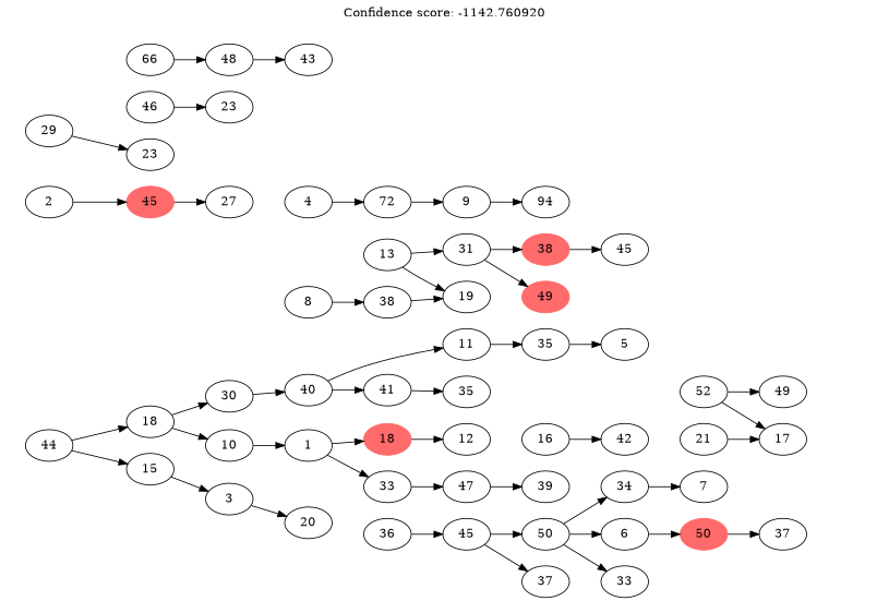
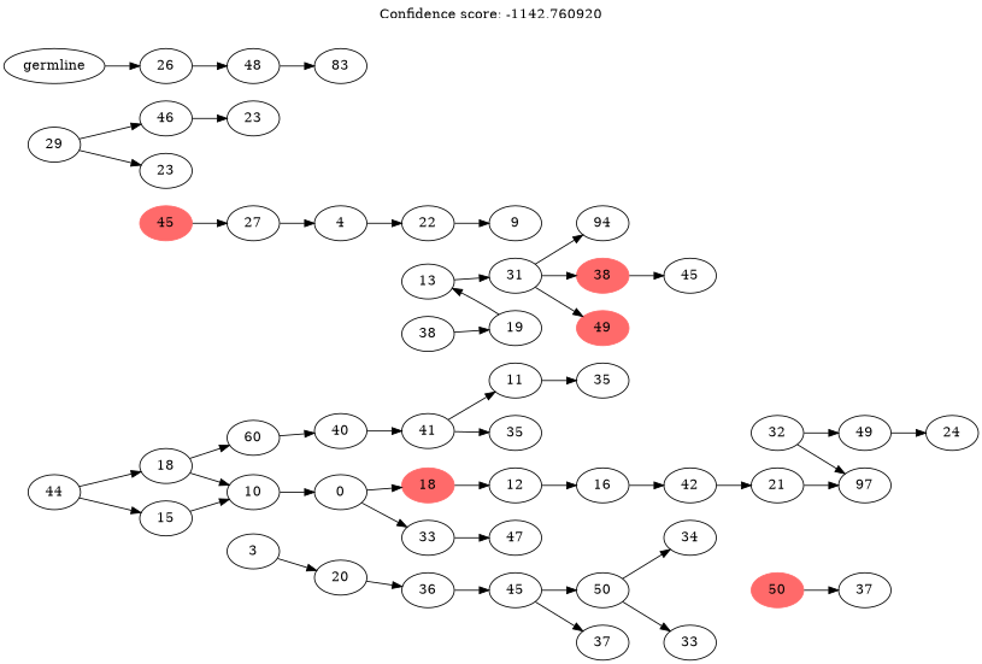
  digraph {
    label="Confidence score: -1142.760920"
    labelloc=t
    rankdir=LR
    n1 [label=35]
-   n2 [label=5]
    n3 [label=11]
    n4 [label=41]
    n5 [label=35]
    n6 [label=40]
-   n7 [label=30]
+   n7 [label=60]
    n8 [color=indianred1 label=38 style=filled]
    n9 [label=45]
    n10 [label=31]
    n11 [color=indianred1 label=49 style=filled]
    n12 [label=13]
    n13 [label=19]
    n14 [label=38]
-   n15 [label=8]
+   n16 [label=24]
    n17 [label=49]
-   n18 [label=52]
-   n19 [label=17]
+   n18 [label=32]
+   n19 [label=97]
    n20 [label=21]
    n21 [label=42]
    n22 [label=16]
    n23 [label=12]
    n24 [color=indianred1 label=18 style=filled]
    n25 [label=46]
    n26 [label=23]
    n27 [label=29]
    n28 [label=23]
-   n29 [label=39]
    n30 [label=47]
    n31 [label=33]
-   n32 [label=1]
+   n32 [label=0]
    n33 [label=10]
    n34 [label=18]
    n35 [label=9]
    n36 [label=94]
-   n37 [label=72]
+   n37 [label=22]
    n38 [label=4]
    n39 [label=27]
    n40 [color=indianred1 label=45 style=filled]
-   n41 [label=2]
-   n42 [label=7]
    n43 [label=34]
    n44 [color=indianred1 label=50 style=filled]
    n45 [label=37]
-   n46 [label=6]
    n47 [label=50]
    n48 [label=33]
    n49 [label=45]
    n50 [label=37]
    n51 [label=36]
    n52 [label=20]
    n53 [label=3]
    n54 [label=15]
    n55 [label=44]
-   n56 [label=43]
+   n56 [label=83]
    n57 [label=48]
-   n58 [label=66]
-   n1 -> n2
+   n58 [label=26]
+   n59 [label=germline]
    n3 -> n1
-   n6 -> n3
+   n4 -> n3
    n4 -> n5
    n6 -> n4
    n7 -> n6
    n8 -> n9
    n10 -> n8
    n10 -> n11
    n12 -> n10
-   n12 -> n13
+   n13 -> n12
    n14 -> n13
-   n15 -> n14
+   n17 -> n16
    n18 -> n17
    n18 -> n19
    n20 -> n19
+   n21 -> n20
    n22 -> n21
+   n23 -> n22
    n24 -> n23
    n25 -> n26
+   n27 -> n25
    n27 -> n28
-   n30 -> n29
    n31 -> n30
    n32 -> n24
    n32 -> n31
    n33 -> n32
    n34 -> n7
    n34 -> n33
-   n35 -> n36
+   n10 -> n36
    n37 -> n35
    n38 -> n37
+   n39 -> n38
    n40 -> n39
-   n41 -> n40
-   n43 -> n42
    n44 -> n45
-   n46 -> n44
    n47 -> n43
-   n47 -> n46
    n47 -> n48
    n49 -> n47
    n49 -> n50
    n51 -> n49
+   n52 -> n51
    n53 -> n52
-   n54 -> n53
+   n54 -> n33
    n55 -> n34
    n55 -> n54
    n57 -> n56
    n58 -> n57
+   n59 -> n58
  }
